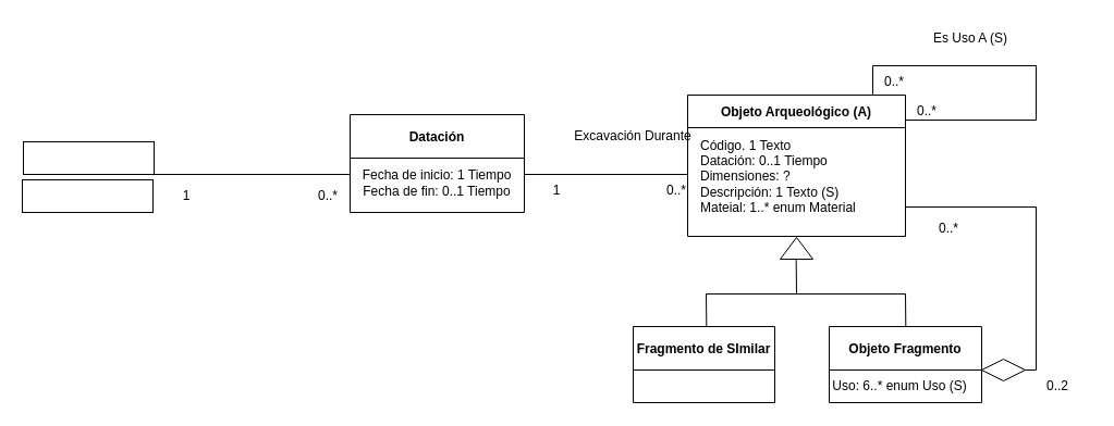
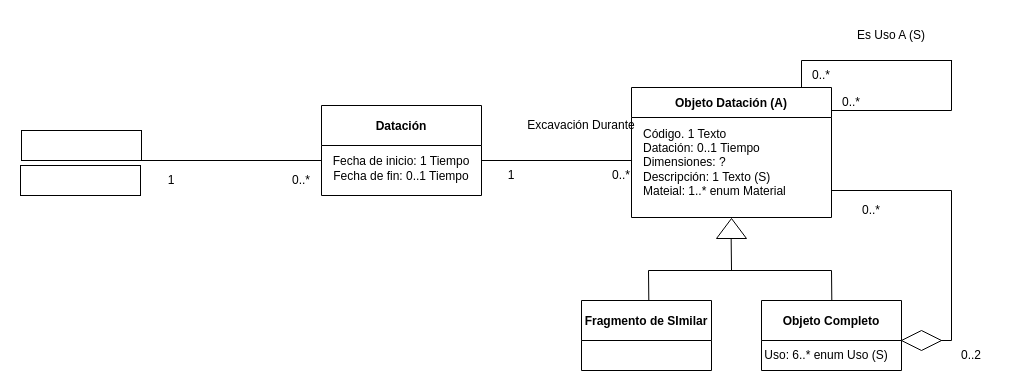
  <mxCell id="0" />
  <mxCell id="1" parent="0" />
  <mxCell id="2" value="" style="rounded=0;whiteSpace=wrap;html=1;" vertex="1" parent="1"><mxGeometry x="21" y="130" width="120" height="30" as="geometry" /></mxCell>
  <mxCell id="3" value="" style="rounded=0;whiteSpace=wrap;html=1;" vertex="1" parent="1"><mxGeometry x="20" y="165" width="120" height="30" as="geometry" /></mxCell>
  <mxCell id="4" value="" style="endArrow=none;html=1;exitX=1;exitY=1;exitDx=0;exitDy=0;" edge="1" parent="1" source="2"><mxGeometry width="50" height="50" relative="1" as="geometry"><mxPoint x="181" y="220" as="sourcePoint" /><mxPoint x="321" y="160" as="targetPoint" /></mxGeometry></mxCell>
  <mxCell id="5" value="1" style="text;html=1;strokeColor=none;fillColor=none;align=center;verticalAlign=middle;whiteSpace=wrap;rounded=0;" vertex="1" parent="1"><mxGeometry x="141" y="165" width="60" height="30" as="geometry" /></mxCell>
  <mxCell id="6" value="0..*" style="text;html=1;strokeColor=none;fillColor=none;align=center;verticalAlign=middle;whiteSpace=wrap;rounded=0;" vertex="1" parent="1"><mxGeometry x="271" y="165" width="60" height="30" as="geometry" /></mxCell>
  <mxCell id="7" value="Datación" style="swimlane;startSize=40;" vertex="1" parent="1"><mxGeometry x="321" y="105" width="160" height="90" as="geometry" /></mxCell>
  <mxCell id="8" value="Fecha de inicio: 1 Tiempo&lt;br&gt;Fecha de fin: 0..1 Tiempo" style="text;html=1;strokeColor=none;fillColor=none;align=center;verticalAlign=middle;whiteSpace=wrap;rounded=0;" vertex="1" parent="7"><mxGeometry x="-18" y="25" width="196" height="75" as="geometry" /></mxCell>
  <mxCell id="9" value="Excavación Durante" style="text;html=1;strokeColor=none;fillColor=none;align=center;verticalAlign=middle;whiteSpace=wrap;rounded=0;" vertex="1" parent="1"><mxGeometry x="501" y="110" width="160" height="30" as="geometry" /></mxCell>
  <mxCell id="10" value="" style="endArrow=none;html=1;" edge="1" parent="1"><mxGeometry width="50" height="50" relative="1" as="geometry"><mxPoint x="481" y="160" as="sourcePoint" /><mxPoint x="631.557" y="160" as="targetPoint" /></mxGeometry></mxCell>
  <mxCell id="11" value="1" style="text;html=1;strokeColor=none;fillColor=none;align=center;verticalAlign=middle;whiteSpace=wrap;rounded=0;" vertex="1" parent="1"><mxGeometry x="481" y="160" width="60" height="30" as="geometry" /></mxCell>
  <mxCell id="12" value="0..*" style="text;html=1;strokeColor=none;fillColor=none;align=center;verticalAlign=middle;whiteSpace=wrap;rounded=0;" vertex="1" parent="1"><mxGeometry x="591" y="160" width="60" height="30" as="geometry" /></mxCell>
- <mxCell id="13" value="Objeto Arqueológico (A)" style="swimlane;startSize=30;" vertex="1" parent="1"><mxGeometry x="631" y="87" width="200" height="130" as="geometry" /></mxCell>
+ <mxCell id="13" value="Objeto Datación (A)" style="swimlane;startSize=30;" vertex="1" parent="1"><mxGeometry x="631" y="87" width="200" height="130" as="geometry" /></mxCell>
  <mxCell id="14" value="Código. 1 Texto&lt;br&gt;Datación: 0..1 Tiempo&lt;br&gt;Dimensiones: ?&lt;br&gt;Descripción: 1 Texto (S)&lt;br&gt;Mateial: 1..* enum Material" style="text;html=1;strokeColor=none;fillColor=none;align=left;verticalAlign=middle;whiteSpace=wrap;rounded=0;" vertex="1" parent="13"><mxGeometry x="10" y="60" width="180" height="30" as="geometry" /></mxCell>
  <mxCell id="15" value="" style="endArrow=none;html=1;" edge="1" parent="1"><mxGeometry width="50" height="50" relative="1" as="geometry"><mxPoint x="801" y="60" as="sourcePoint" /><mxPoint x="951.557" y="60" as="targetPoint" /></mxGeometry></mxCell>
  <mxCell id="16" value="" style="endArrow=none;html=1;" edge="1" parent="1"><mxGeometry width="50" height="50" relative="1" as="geometry"><mxPoint x="801" y="87" as="sourcePoint" /><mxPoint x="801" y="60" as="targetPoint" /></mxGeometry></mxCell>
  <mxCell id="17" value="0..*" style="text;html=1;strokeColor=none;fillColor=none;align=center;verticalAlign=middle;whiteSpace=wrap;rounded=0;" vertex="1" parent="1"><mxGeometry x="791" y="60" width="60" height="30" as="geometry" /></mxCell>
  <mxCell id="18" value="" style="endArrow=none;html=1;" edge="1" parent="1"><mxGeometry width="50" height="50" relative="1" as="geometry"><mxPoint x="951" y="110" as="sourcePoint" /><mxPoint x="951" y="60" as="targetPoint" /></mxGeometry></mxCell>
  <mxCell id="19" value="" style="endArrow=none;html=1;" edge="1" parent="1"><mxGeometry width="50" height="50" relative="1" as="geometry"><mxPoint x="831" y="110" as="sourcePoint" /><mxPoint x="951" y="110" as="targetPoint" /></mxGeometry></mxCell>
  <mxCell id="20" value="0..*" style="text;html=1;strokeColor=none;fillColor=none;align=center;verticalAlign=middle;whiteSpace=wrap;rounded=0;" vertex="1" parent="1"><mxGeometry x="821" y="87" width="60" height="30" as="geometry" /></mxCell>
  <mxCell id="21" value="" style="endArrow=none;html=1;" edge="1" parent="1"><mxGeometry width="50" height="50" relative="1" as="geometry"><mxPoint x="831" y="190" as="sourcePoint" /><mxPoint x="951" y="190" as="targetPoint" /></mxGeometry></mxCell>
  <mxCell id="22" value="0..*" style="text;html=1;strokeColor=none;fillColor=none;align=center;verticalAlign=middle;whiteSpace=wrap;rounded=0;" vertex="1" parent="1"><mxGeometry x="841" y="195" width="60" height="30" as="geometry" /></mxCell>
  <mxCell id="23" value="" style="endArrow=none;html=1;" edge="1" parent="1"><mxGeometry width="50" height="50" relative="1" as="geometry"><mxPoint x="951" y="340" as="sourcePoint" /><mxPoint x="951" y="190" as="targetPoint" /></mxGeometry></mxCell>
  <mxCell id="24" value="" style="triangle;whiteSpace=wrap;html=1;rotation=-90;" vertex="1" parent="1"><mxGeometry x="721" y="213" width="20" height="30" as="geometry" /></mxCell>
  <mxCell id="25" value="" style="endArrow=none;html=1;" edge="1" parent="1"><mxGeometry width="50" height="50" relative="1" as="geometry"><mxPoint x="731" y="270" as="sourcePoint" /><mxPoint x="730.66" y="238" as="targetPoint" /></mxGeometry></mxCell>
  <mxCell id="26" value="" style="endArrow=none;html=1;" edge="1" parent="1"><mxGeometry width="50" height="50" relative="1" as="geometry"><mxPoint x="648" y="270" as="sourcePoint" /><mxPoint x="831" y="270" as="targetPoint" /></mxGeometry></mxCell>
  <mxCell id="27" value="" style="endArrow=none;html=1;" edge="1" parent="1"><mxGeometry width="50" height="50" relative="1" as="geometry"><mxPoint x="648.34" y="302" as="sourcePoint" /><mxPoint x="648" y="270" as="targetPoint" /></mxGeometry></mxCell>
  <mxCell id="28" value="Fragmento de SImilar" style="swimlane;startSize=40;" vertex="1" parent="1"><mxGeometry x="581" y="300" width="130" height="70" as="geometry" /></mxCell>
  <mxCell id="29" value="" style="endArrow=none;html=1;" edge="1" parent="1"><mxGeometry width="50" height="50" relative="1" as="geometry"><mxPoint x="831.34" y="302" as="sourcePoint" /><mxPoint x="831" y="270" as="targetPoint" /></mxGeometry></mxCell>
- <mxCell id="30" value="Objeto Fragmento" style="swimlane;startSize=40;" vertex="1" parent="1"><mxGeometry x="761" y="300" width="140" height="70" as="geometry" /></mxCell>
+ <mxCell id="30" value="Objeto Completo" style="swimlane;startSize=40;" vertex="1" parent="1"><mxGeometry x="761" y="300" width="140" height="70" as="geometry" /></mxCell>
  <mxCell id="31" value="Uso: 6..* enum Uso (S)" style="text;html=1;strokeColor=none;fillColor=none;align=center;verticalAlign=middle;whiteSpace=wrap;rounded=0;" vertex="1" parent="30"><mxGeometry x="-10" y="40" width="150" height="30" as="geometry" /></mxCell>
  <mxCell id="32" value="" style="endArrow=none;html=1;" edge="1" parent="1"><mxGeometry width="50" height="50" relative="1" as="geometry"><mxPoint x="921" y="340" as="sourcePoint" /><mxPoint x="951" y="340" as="targetPoint" /></mxGeometry></mxCell>
  <mxCell id="33" value="" style="rhombus;whiteSpace=wrap;html=1;" vertex="1" parent="1"><mxGeometry x="901" y="330" width="40" height="20" as="geometry" /></mxCell>
  <mxCell id="34" value="0..2" style="text;html=1;strokeColor=none;fillColor=none;align=center;verticalAlign=middle;whiteSpace=wrap;rounded=0;" vertex="1" parent="1"><mxGeometry x="941" y="340" width="60" height="30" as="geometry" /></mxCell>
  <mxCell id="35" value="Es Uso A (S)" style="text;html=1;strokeColor=none;fillColor=none;align=center;verticalAlign=middle;whiteSpace=wrap;rounded=0;" vertex="1" parent="1"><mxGeometry x="811" y="20" width="160" height="30" as="geometry" /></mxCell>
